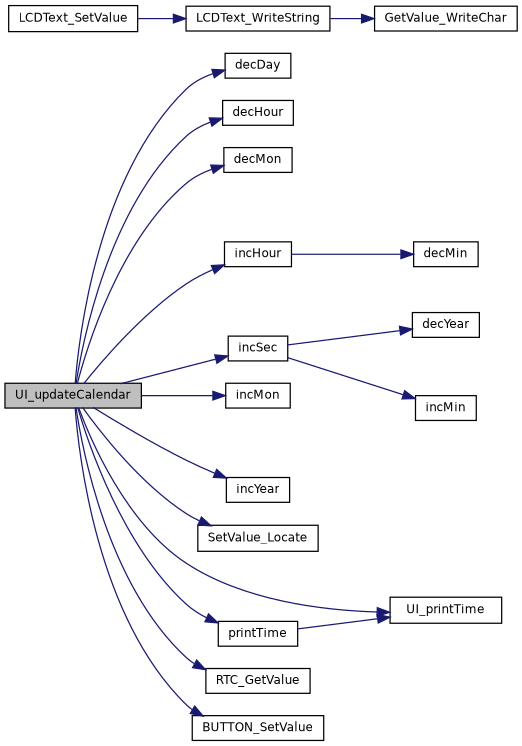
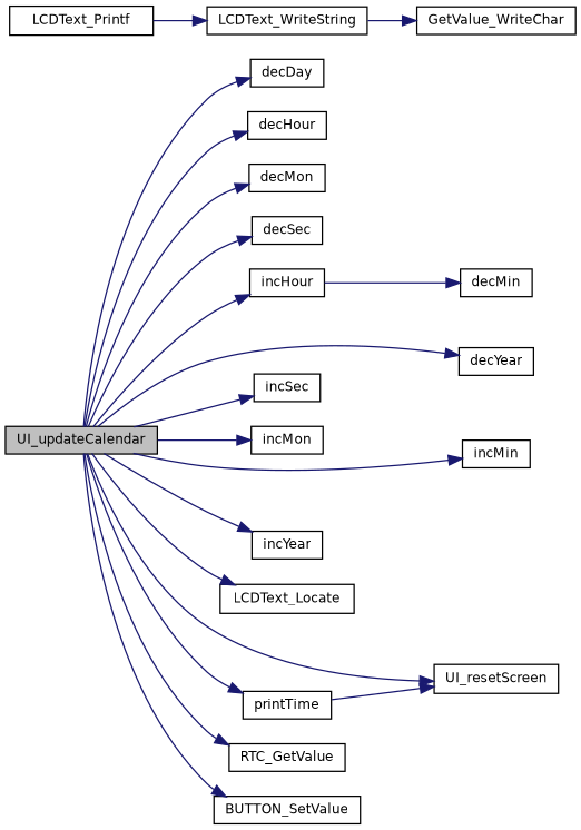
  digraph {
    rankdir=LR
    node [color=black fillcolor=white fontname=Helvetica fontsize=10 shape=record style=filled]
    edge [color=midnightblue fontname=Helvetica fontsize=10 labelfontname=Helvetica labelfontsize=10 style=solid]
    n1 [fillcolor=grey75 fontcolor=black height=0.2 label=UI_updateCalendar width=0.4]
    n2 [height=0.2 label=decDay width=0.4]
    n3 [height=0.2 label=decHour width=0.4]
    n4 [height=0.2 label=decMon width=0.4]
+   n5 [height=0.2 label=decSec width=0.4]
    n6 [height=0.2 label=decYear width=0.4]
    n7 [height=0.2 label=incHour width=0.4]
    n8 [height=0.2 label=incMin width=0.4]
    n9 [height=0.2 label=incMon width=0.4]
    n10 [height=0.2 label=incSec width=0.4]
    n11 [height=0.2 label=incYear width=0.4]
-   n12 [height=0.2 label=SetValue_Locate width=0.4]
+   n12 [height=0.2 label=LCDText_Locate width=0.4]
    n13 [height=0.2 label=printTime width=0.4]
-   n14 [height=0.2 label=UI_printTime width=0.4]
+   n14 [height=0.2 label=UI_resetScreen width=0.4]
    n15 [height=0.2 label=RTC_GetValue width=0.4]
    n16 [height=0.2 label=BUTTON_SetValue width=0.4]
    n17 [height=0.2 label=decMin width=0.4]
-   n18 [height=0.2 label=LCDText_SetValue width=0.4]
+   n18 [height=0.2 label=LCDText_Printf width=0.4]
    n19 [height=0.2 label=LCDText_WriteString width=0.4]
    n20 [height=0.2 label=GetValue_WriteChar width=0.4]
    n1 -> n2
    n1 -> n3
    n1 -> n4
-   n10 -> n6
+   n1 -> n5
+   n1 -> n6
    n1 -> n7
-   n10 -> n8
+   n1 -> n8
    n1 -> n9
    n1 -> n10
    n1 -> n11
    n1 -> n12
    n1 -> n13
    n1 -> n14
    n1 -> n15
    n1 -> n16
    n7 -> n17
    n13 -> n14
    n18 -> n19
    n19 -> n20
  }
